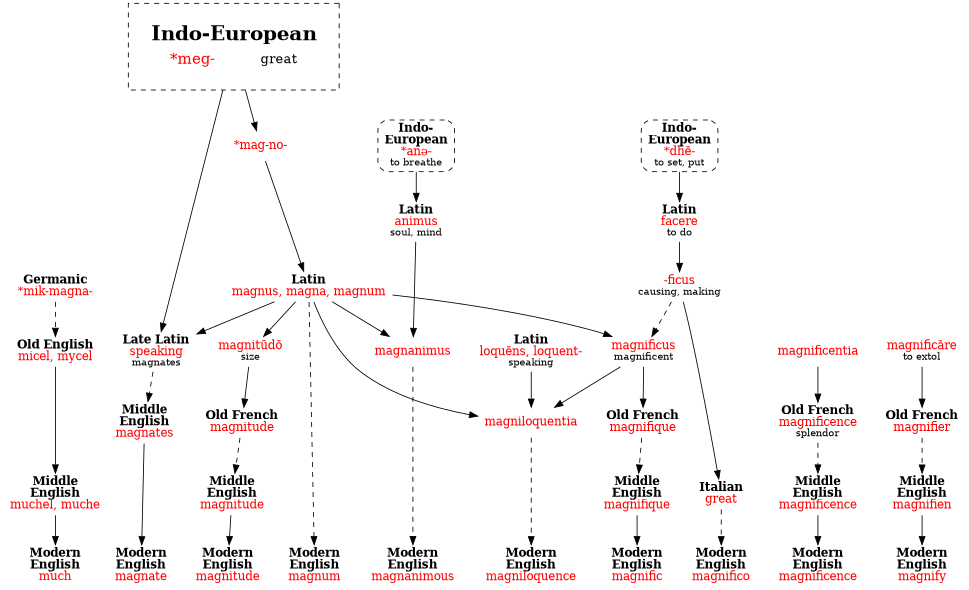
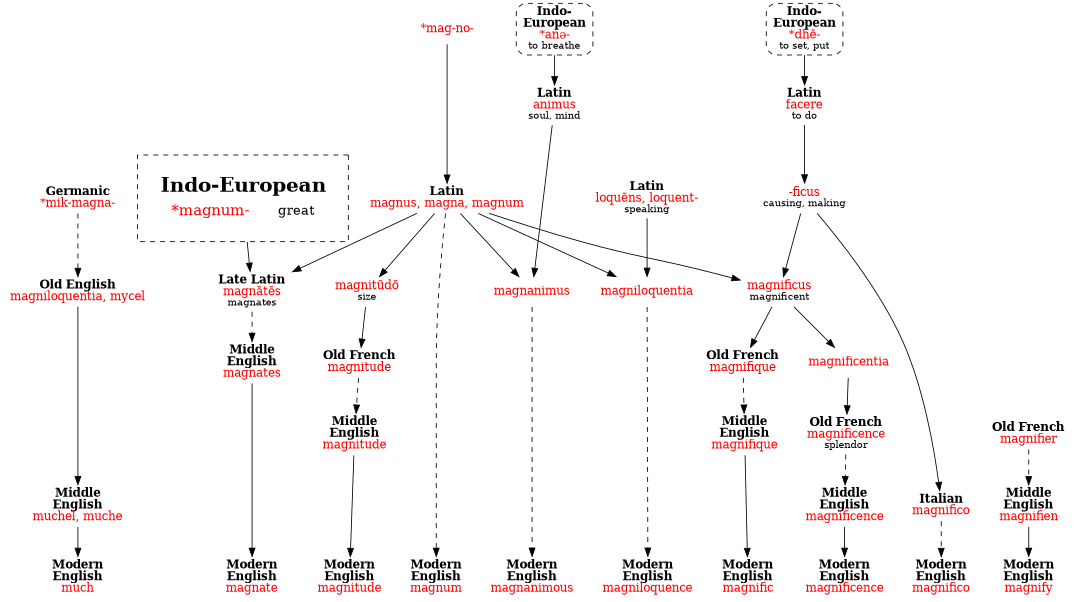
  strict digraph {
    node [shape=none]
    n1 [label=<<b>Modern<br/>English</b><br/><font color="red">much</font>>]
    n2 [label=<<b>Modern<br/>English</b><br/><font color="red">magnum</font>>]
    n3 [label=<<b>Modern<br/>English</b><br/><font color="red">magnate</font>>]
    n4 [label=<<b>Modern<br/>English</b><br/><font color="red">magnitude</font>>]
    n5 [label=<<b>Modern<br/>English</b><br/><font color="red">magnanimous</font>>]
    n6 [label=<<b>Modern<br/>English</b><br/><font color="red">magnific</font>>]
    n7 [label=<<b>Modern<br/>English</b><br/><font color="red">magnificence</font>>]
    n8 [label=<<b>Modern<br/>English</b><br/><font color="red">magnifico</font>>]
    n9 [label=<<b>Modern<br/>English</b><br/><font color="red">magnify</font>>]
    n10 [label=<<b>Modern<br/>English</b><br/><font color="red">magniloquence</font>>]
    n11 [label=<<font color="red">*mag-no-</font>>]
    n12 [label=<<b>Indo-<br/>European</b><br/><font color="red">*anə-</font><br/><font point-size="12">to breathe</font>> shape=box style="dashed,rounded"]
    n13 [label=<<b>Indo-<br/>European</b><br/><font color="red">*dhē-</font><br/><font point-size="12">to set, put</font>> shape=box style="dashed,rounded"]
    n14 [label=<<b>Germanic</b><br/><font color="red">*mik-magna-</font>>]
    n15 [label=<<b>Latin</b><br/><font color="red">magnus, magna, magnum</font>>]
    n16 [label=<<b>Latin</b><br/><font color="red">animus</font><br/><font point-size="12">soul, mind</font>>]
    n17 [label=<<b>Latin</b><br/><font color="red">facere</font><br/><font point-size="12">to do</font>>]
-   n18 [label=<<b>Old English</b><br/><font color="red">micel, mycel</font>>]
-   n19 [label=<<b>Late Latin</b><br/><font color="red">speaking</font><br/><font point-size="12">magnates</font>>]
+   n18 [label=<<b>Old English</b><br/><font color="red">magniloquentia, mycel</font>>]
+   n19 [label=<<b>Late Latin</b><br/><font color="red">magnātēs</font><br/><font point-size="12">magnates</font>>]
    n20 [label=<<font color="red">magnitūdō</font><br/><font point-size="12">size</font>>]
    n21 [label=<<font color="red">magnanimus</font>>]
    n22 [label=<<font color="red">magnificus</font><br/><font point-size="12">magnificent</font>>]
    n23 [label=<<font color="red">magniloquentia</font>>]
-   n24 [label=<<table border="0"><tr><td colspan="2"><font point-size="24"><b>Indo-European</b></font></td></tr><tr><td><font point-size="18" color="red">*meg-</font></td><td><font point-size="16">great</font></td></tr></table>> margin=.3 peripheries=1 shape=rect style=dashed]
+   n24 [label=<<table border="0"><tr><td colspan="2"><font point-size="24"><b>Indo-European</b></font></td></tr><tr><td><font point-size="18" color="red">*magnum-</font></td><td><font point-size="16">great</font></td></tr></table>> margin=.3 peripheries=1 shape=rect style=dashed]
    n25 [label=<<b>Middle<br/>English</b><br/><font color="red">muchel, muche</font>>]
    n26 [label=<<b>Middle<br/>English</b><br/><font color="red">magnates</font>>]
    n27 [label=<<b>Old French</b><br/><font color="red">magnitude</font>>]
    n28 [label=<<b>Old French</b><br/><font color="red">magnifique</font>>]
    n29 [label=<<font color="red">magnificentia</font>>]
    n30 [label=<<b>Middle<br/>English</b><br/><font color="red">magnitude</font>>]
    n31 [label=<<font color="red">-ficus</font><br/><font point-size="12">causing, making</font>>]
-   n32 [label=<<b>Italian</b><br/><font color="red">great</font>>]
+   n32 [label=<<b>Italian</b><br/><font color="red">magnifico</font>>]
    n33 [label=<<b>Middle<br/>English</b><br/><font color="red">magnifique</font>>]
    n34 [label=<<b>Old French</b><br/><font color="red">magnificence</font><br/><font point-size="12">splendor</font>>]
-   n35 [label=<<font color="red">magnificāre</font><br/><font point-size="12">to extol</font>>]
    n36 [label=<<b>Old French</b><br/><font color="red">magnifier</font>>]
    n37 [label=<<b>Middle<br/>English</b><br/><font color="red">magnificence</font>>]
    n38 [label=<<b>Middle<br/>English</b><br/><font color="red">magnifien</font>>]
    n39 [label=<<b>Latin</b><br/><font color="red">loquēns, loquent-</font><br/><font point-size="12">speaking</font>>]
    subgraph sub_1 {
      rank=sink
      n1
      n2
      n3
      n4
      n5
      n6
      n7
      n8
      n9
      n10
    }
    subgraph sub_2 {
      rank=same
      n11
      n12
      n13
    }
    subgraph sub_3 {
      rank=same
      n14
      n15
    }
    n11 -> n15
    n12 -> n16
    n13 -> n17
    n14 -> n18 [style=dashed weight=2]
    n15 -> n2 [style=dashed]
    n15 -> n19
    n15 -> n20
    n15 -> n21
    n15 -> n22
    n15 -> n23
    n16 -> n21
    n17 -> n31
    n18 -> n25 [weight=2]
    n19 -> n26 [style=dashed]
    n20 -> n27
    n21 -> n5 [style=dashed]
    n22 -> n28
-   n22 -> n23
+   n22 -> n29
    n23 -> n10 [style=dashed]
-   n24 -> n11
    n24 -> n19
    n25 -> n1 [weight=2]
    n26 -> n3
    n27 -> n30 [style=dashed]
    n28 -> n33 [style=dashed]
    n29 -> n34
    n30 -> n4
-   n31 -> n22 [style=dashed]
+   n31 -> n22
    n31 -> n32
    n32 -> n8 [style=dashed]
    n33 -> n6
    n34 -> n37 [style=dashed]
-   n35 -> n36
    n36 -> n38 [style=dashed]
    n37 -> n7
    n38 -> n9
    n39 -> n23
  }
